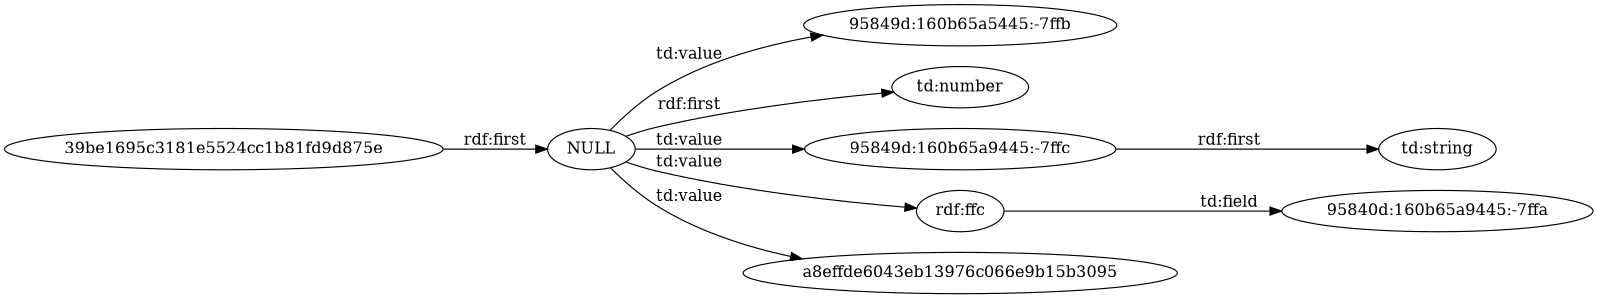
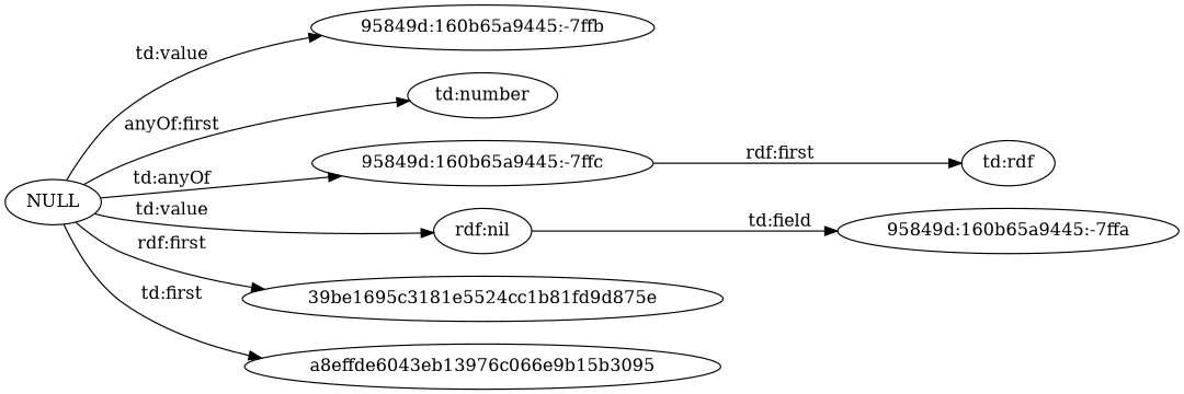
  digraph {
    rankdir=LR
    NULL
-   "95849d:160b65a9445:-7ffb" [label="95849d:160b65a5445:-7ffb"]
+   "95849d:160b65a9445:-7ffb"
    "td:number"
    "95849d:160b65a9445:-7ffc"
-   "rdf:nil" [label="rdf:ffc"]
+   "rdf:nil"
    "39be1695c3181e5524cc1b81fd9d875e"
    a8effde6043eb13976c066e9b15b3095
-   "td:string"
-   "95849d:160b65a9445:-7ffa" [label="95840d:160b65a9445:-7ffa"]
+   "td:string" [label="td:rdf"]
+   "95849d:160b65a9445:-7ffa"
    NULL -> "95849d:160b65a9445:-7ffb" [label="td:value"]
-   NULL -> "td:number" [label="rdf:first"]
-   NULL -> "95849d:160b65a9445:-7ffc" [label="td:value"]
+   NULL -> "td:number" [label="anyOf:first"]
+   NULL -> "95849d:160b65a9445:-7ffc" [label="td:anyOf"]
    NULL -> "rdf:nil" [label="td:value"]
-   "39be1695c3181e5524cc1b81fd9d875e" -> NULL [label="rdf:first"]
-   NULL -> a8effde6043eb13976c066e9b15b3095 [label="td:value"]
+   NULL -> "39be1695c3181e5524cc1b81fd9d875e" [label="rdf:first"]
+   NULL -> a8effde6043eb13976c066e9b15b3095 [label="td:first"]
    "95849d:160b65a9445:-7ffc" -> "td:string" [label="rdf:first"]
    "rdf:nil" -> "95849d:160b65a9445:-7ffa" [label="td:field"]
  }
